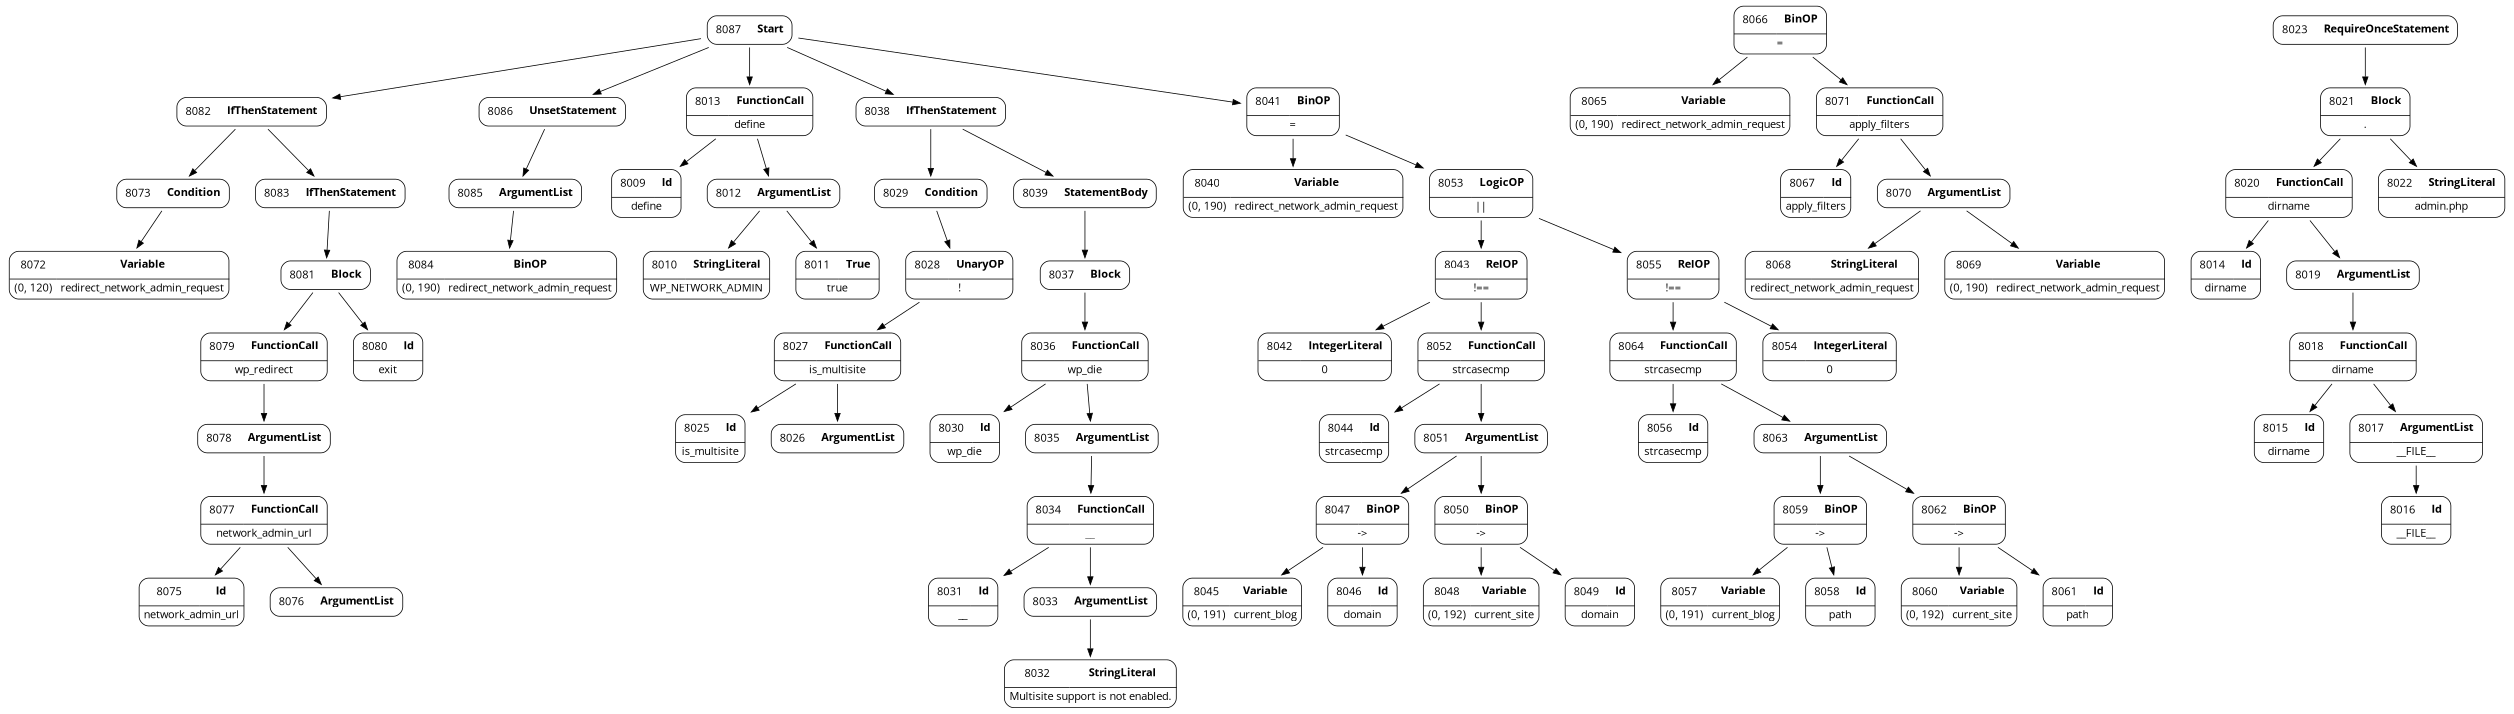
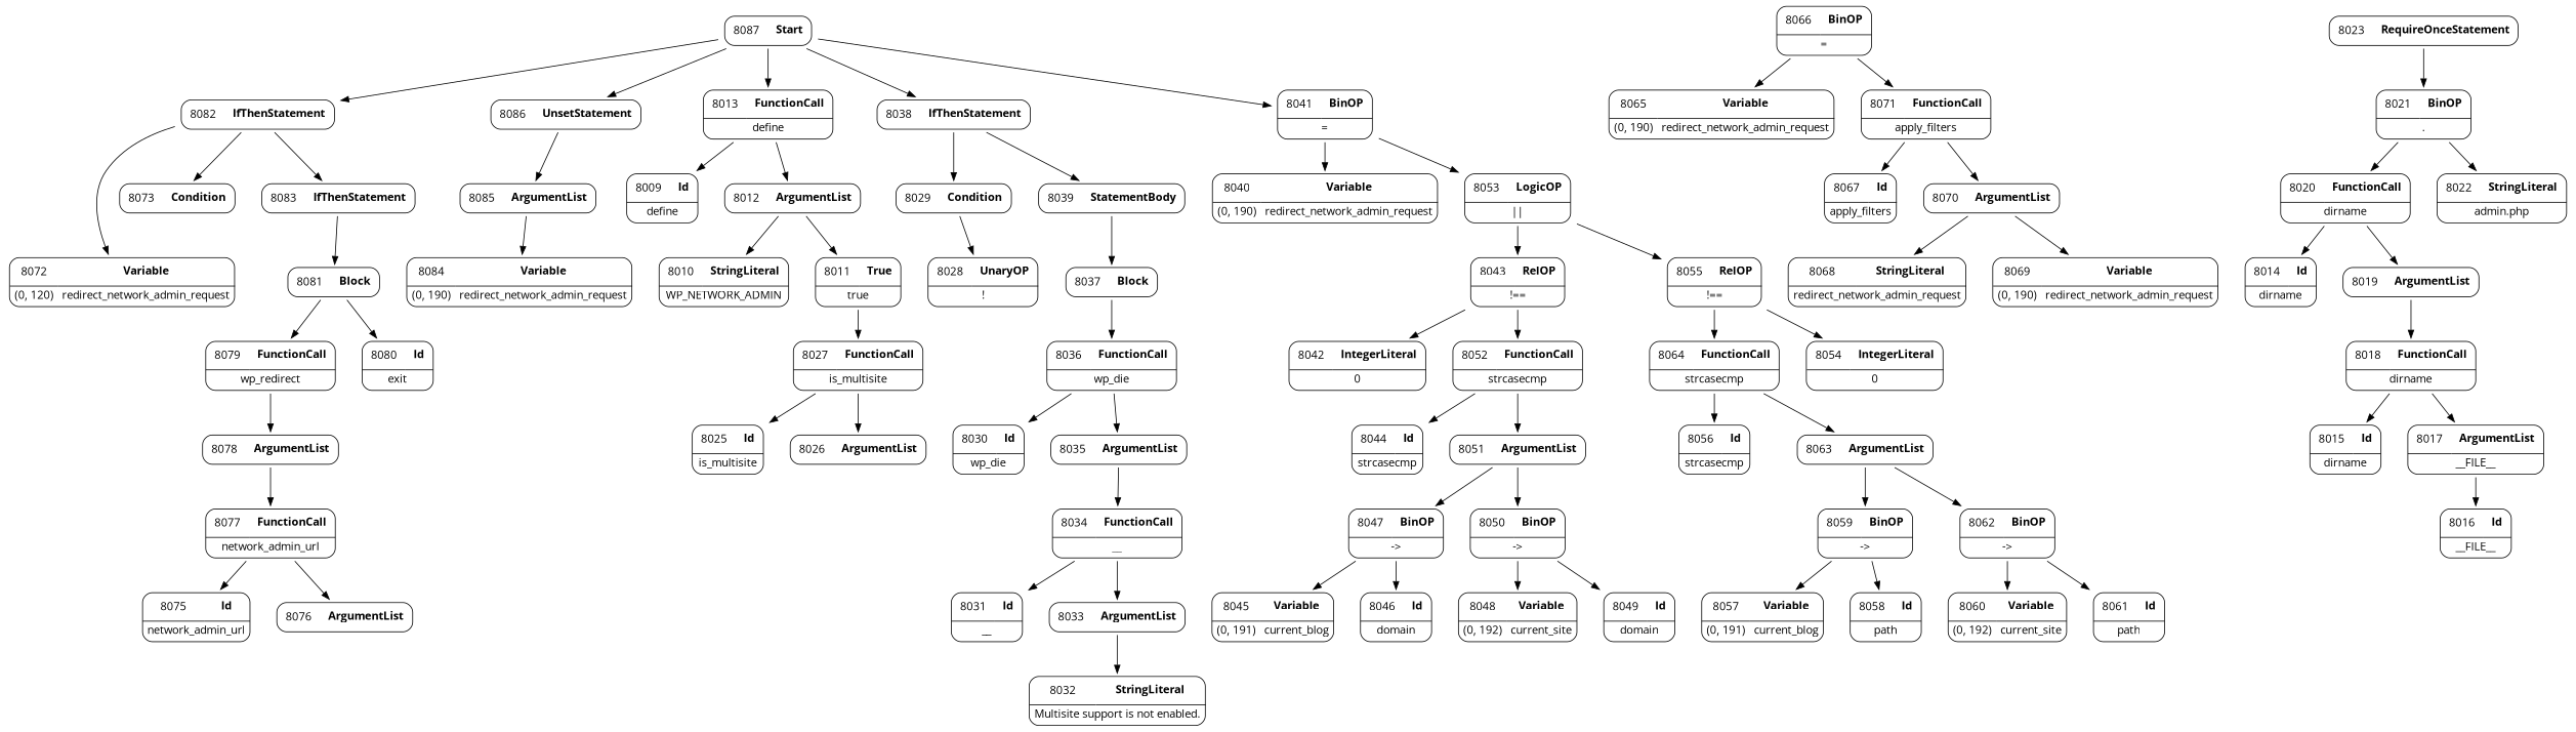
  digraph {
    fontname="Open Sans"
    node [fontname="Open Sans" shape=none]
    edge [fontname="Open Sans" weight=2]
    n1 [label=<<TABLE border='1' cellspacing='0' cellpadding='10' style='rounded' ><TR><TD border='0'>8064</TD><TD border='0'><B>FunctionCall</B></TD></TR><HR/><TR><TD border='0' cellpadding='5' colspan='2'>strcasecmp</TD></TR></TABLE>>]
    n2 [label=<<TABLE border='1' cellspacing='0' cellpadding='10' style='rounded' ><TR><TD border='0'>8056</TD><TD border='0'><B>Id</B></TD></TR><HR/><TR><TD border='0' cellpadding='5' colspan='2'>strcasecmp</TD></TR></TABLE>>]
    n3 [label=<<TABLE border='1' cellspacing='0' cellpadding='10' style='rounded' ><TR><TD border='0'>8063</TD><TD border='0'><B>ArgumentList</B></TD></TR></TABLE>>]
    n4 [label=<<TABLE border='1' cellspacing='0' cellpadding='10' style='rounded' ><TR><TD border='0'>8059</TD><TD border='0'><B>BinOP</B></TD></TR><HR/><TR><TD border='0' cellpadding='5' colspan='2'>-&gt;</TD></TR></TABLE>>]
    n5 [label=<<TABLE border='1' cellspacing='0' cellpadding='10' style='rounded' ><TR><TD border='0'>8062</TD><TD border='0'><B>BinOP</B></TD></TR><HR/><TR><TD border='0' cellpadding='5' colspan='2'>-&gt;</TD></TR></TABLE>>]
    n6 [label=<<TABLE border='1' cellspacing='0' cellpadding='10' style='rounded' ><TR><TD border='0'>8057</TD><TD border='0'><B>Variable</B></TD></TR><HR/><TR><TD border='0' cellpadding='5'>(0, 191)</TD><TD border='0' cellpadding='5'>current_blog</TD></TR></TABLE>>]
    n7 [label=<<TABLE border='1' cellspacing='0' cellpadding='10' style='rounded' ><TR><TD border='0'>8058</TD><TD border='0'><B>Id</B></TD></TR><HR/><TR><TD border='0' cellpadding='5' colspan='2'>path</TD></TR></TABLE>>]
    n8 [label=<<TABLE border='1' cellspacing='0' cellpadding='10' style='rounded' ><TR><TD border='0'>8060</TD><TD border='0'><B>Variable</B></TD></TR><HR/><TR><TD border='0' cellpadding='5'>(0, 192)</TD><TD border='0' cellpadding='5'>current_site</TD></TR></TABLE>>]
    n9 [label=<<TABLE border='1' cellspacing='0' cellpadding='10' style='rounded' ><TR><TD border='0'>8061</TD><TD border='0'><B>Id</B></TD></TR><HR/><TR><TD border='0' cellpadding='5' colspan='2'>path</TD></TR></TABLE>>]
    n10 [label=<<TABLE border='1' cellspacing='0' cellpadding='10' style='rounded' ><TR><TD border='0'>8065</TD><TD border='0'><B>Variable</B></TD></TR><HR/><TR><TD border='0' cellpadding='5'>(0, 190)</TD><TD border='0' cellpadding='5'>redirect_network_admin_request</TD></TR></TABLE>>]
    n11 [label=<<TABLE border='1' cellspacing='0' cellpadding='10' style='rounded' ><TR><TD border='0'>8066</TD><TD border='0'><B>BinOP</B></TD></TR><HR/><TR><TD border='0' cellpadding='5' colspan='2'>=</TD></TR></TABLE>>]
    n12 [label=<<TABLE border='1' cellspacing='0' cellpadding='10' style='rounded' ><TR><TD border='0'>8071</TD><TD border='0'><B>FunctionCall</B></TD></TR><HR/><TR><TD border='0' cellpadding='5' colspan='2'>apply_filters</TD></TR></TABLE>>]
    n13 [label=<<TABLE border='1' cellspacing='0' cellpadding='10' style='rounded' ><TR><TD border='0'>8067</TD><TD border='0'><B>Id</B></TD></TR><HR/><TR><TD border='0' cellpadding='5' colspan='2'>apply_filters</TD></TR></TABLE>>]
    n14 [label=<<TABLE border='1' cellspacing='0' cellpadding='10' style='rounded' ><TR><TD border='0'>8070</TD><TD border='0'><B>ArgumentList</B></TD></TR></TABLE>>]
    n15 [label=<<TABLE border='1' cellspacing='0' cellpadding='10' style='rounded' ><TR><TD border='0'>8068</TD><TD border='0'><B>StringLiteral</B></TD></TR><HR/><TR><TD border='0' cellpadding='5' colspan='2'>redirect_network_admin_request</TD></TR></TABLE>>]
    n16 [label=<<TABLE border='1' cellspacing='0' cellpadding='10' style='rounded' ><TR><TD border='0'>8069</TD><TD border='0'><B>Variable</B></TD></TR><HR/><TR><TD border='0' cellpadding='5'>(0, 190)</TD><TD border='0' cellpadding='5'>redirect_network_admin_request</TD></TR></TABLE>>]
    n17 [label=<<TABLE border='1' cellspacing='0' cellpadding='10' style='rounded' ><TR><TD border='0'>8072</TD><TD border='0'><B>Variable</B></TD></TR><HR/><TR><TD border='0' cellpadding='5'>(0, 120)</TD><TD border='0' cellpadding='5'>redirect_network_admin_request</TD></TR></TABLE>>]
    n18 [label=<<TABLE border='1' cellspacing='0' cellpadding='10' style='rounded' ><TR><TD border='0'>8073</TD><TD border='0'><B>Condition</B></TD></TR></TABLE>>]
    n19 [label=<<TABLE border='1' cellspacing='0' cellpadding='10' style='rounded' ><TR><TD border='0'>8075</TD><TD border='0'><B>Id</B></TD></TR><HR/><TR><TD border='0' cellpadding='5' colspan='2'>network_admin_url</TD></TR></TABLE>>]
    n20 [label=<<TABLE border='1' cellspacing='0' cellpadding='10' style='rounded' ><TR><TD border='0'>8076</TD><TD border='0'><B>ArgumentList</B></TD></TR></TABLE>>]
    n21 [label=<<TABLE border='1' cellspacing='0' cellpadding='10' style='rounded' ><TR><TD border='0'>8077</TD><TD border='0'><B>FunctionCall</B></TD></TR><HR/><TR><TD border='0' cellpadding='5' colspan='2'>network_admin_url</TD></TR></TABLE>>]
    n22 [label=<<TABLE border='1' cellspacing='0' cellpadding='10' style='rounded' ><TR><TD border='0'>8078</TD><TD border='0'><B>ArgumentList</B></TD></TR></TABLE>>]
    n23 [label=<<TABLE border='1' cellspacing='0' cellpadding='10' style='rounded' ><TR><TD border='0'>8079</TD><TD border='0'><B>FunctionCall</B></TD></TR><HR/><TR><TD border='0' cellpadding='5' colspan='2'>wp_redirect</TD></TR></TABLE>>]
    n24 [label=<<TABLE border='1' cellspacing='0' cellpadding='10' style='rounded' ><TR><TD border='0'>8080</TD><TD border='0'><B>Id</B></TD></TR><HR/><TR><TD border='0' cellpadding='5' colspan='2'>exit</TD></TR></TABLE>>]
    n25 [label=<<TABLE border='1' cellspacing='0' cellpadding='10' style='rounded' ><TR><TD border='0'>8081</TD><TD border='0'><B>Block</B></TD></TR></TABLE>>]
    n26 [label=<<TABLE border='1' cellspacing='0' cellpadding='10' style='rounded' ><TR><TD border='0'>8082</TD><TD border='0'><B>IfThenStatement</B></TD></TR></TABLE>>]
    n27 [label=<<TABLE border='1' cellspacing='0' cellpadding='10' style='rounded' ><TR><TD border='0'>8083</TD><TD border='0'><B>IfThenStatement</B></TD></TR></TABLE>>]
-   n28 [label=<<TABLE border='1' cellspacing='0' cellpadding='10' style='rounded' ><TR><TD border='0'>8084</TD><TD border='0'><B>BinOP</B></TD></TR><HR/><TR><TD border='0' cellpadding='5'>(0, 190)</TD><TD border='0' cellpadding='5'>redirect_network_admin_request</TD></TR></TABLE>>]
+   n28 [label=<<TABLE border='1' cellspacing='0' cellpadding='10' style='rounded' ><TR><TD border='0'>8084</TD><TD border='0'><B>Variable</B></TD></TR><HR/><TR><TD border='0' cellpadding='5'>(0, 190)</TD><TD border='0' cellpadding='5'>redirect_network_admin_request</TD></TR></TABLE>>]
    n29 [label=<<TABLE border='1' cellspacing='0' cellpadding='10' style='rounded' ><TR><TD border='0'>8085</TD><TD border='0'><B>ArgumentList</B></TD></TR></TABLE>>]
    n30 [label=<<TABLE border='1' cellspacing='0' cellpadding='10' style='rounded' ><TR><TD border='0'>8086</TD><TD border='0'><B>UnsetStatement</B></TD></TR></TABLE>>]
    n31 [label=<<TABLE border='1' cellspacing='0' cellpadding='10' style='rounded' ><TR><TD border='0'>8087</TD><TD border='0'><B>Start</B></TD></TR></TABLE>>]
    n32 [label=<<TABLE border='1' cellspacing='0' cellpadding='10' style='rounded' ><TR><TD border='0'>8013</TD><TD border='0'><B>FunctionCall</B></TD></TR><HR/><TR><TD border='0' cellpadding='5' colspan='2'>define</TD></TR></TABLE>>]
    n33 [label=<<TABLE border='1' cellspacing='0' cellpadding='10' style='rounded' ><TR><TD border='0'>8038</TD><TD border='0'><B>IfThenStatement</B></TD></TR></TABLE>>]
    n34 [label=<<TABLE border='1' cellspacing='0' cellpadding='10' style='rounded' ><TR><TD border='0'>8041</TD><TD border='0'><B>BinOP</B></TD></TR><HR/><TR><TD border='0' cellpadding='5' colspan='2'>=</TD></TR></TABLE>>]
    n35 [label=<<TABLE border='1' cellspacing='0' cellpadding='10' style='rounded' ><TR><TD border='0'>8009</TD><TD border='0'><B>Id</B></TD></TR><HR/><TR><TD border='0' cellpadding='5' colspan='2'>define</TD></TR></TABLE>>]
    n36 [label=<<TABLE border='1' cellspacing='0' cellpadding='10' style='rounded' ><TR><TD border='0'>8012</TD><TD border='0'><B>ArgumentList</B></TD></TR></TABLE>>]
    n37 [label=<<TABLE border='1' cellspacing='0' cellpadding='10' style='rounded' ><TR><TD border='0'>8023</TD><TD border='0'><B>RequireOnceStatement</B></TD></TR></TABLE>>]
-   n38 [label=<<TABLE border='1' cellspacing='0' cellpadding='10' style='rounded' ><TR><TD border='0'>8021</TD><TD border='0'><B>Block</B></TD></TR><HR/><TR><TD border='0' cellpadding='5' colspan='2'>.</TD></TR></TABLE>>]
+   n38 [label=<<TABLE border='1' cellspacing='0' cellpadding='10' style='rounded' ><TR><TD border='0'>8021</TD><TD border='0'><B>BinOP</B></TD></TR><HR/><TR><TD border='0' cellpadding='5' colspan='2'>.</TD></TR></TABLE>>]
    n39 [label=<<TABLE border='1' cellspacing='0' cellpadding='10' style='rounded' ><TR><TD border='0'>8029</TD><TD border='0'><B>Condition</B></TD></TR></TABLE>>]
    n40 [label=<<TABLE border='1' cellspacing='0' cellpadding='10' style='rounded' ><TR><TD border='0'>8039</TD><TD border='0'><B>StatementBody</B></TD></TR></TABLE>>]
    n41 [label=<<TABLE border='1' cellspacing='0' cellpadding='10' style='rounded' ><TR><TD border='0'>8040</TD><TD border='0'><B>Variable</B></TD></TR><HR/><TR><TD border='0' cellpadding='5'>(0, 190)</TD><TD border='0' cellpadding='5'>redirect_network_admin_request</TD></TR></TABLE>>]
    n42 [label=<<TABLE border='1' cellspacing='0' cellpadding='10' style='rounded' ><TR><TD border='0'>8053</TD><TD border='0'><B>LogicOP</B></TD></TR><HR/><TR><TD border='0' cellpadding='5' colspan='2'>||</TD></TR></TABLE>>]
    n43 [label=<<TABLE border='1' cellspacing='0' cellpadding='10' style='rounded' ><TR><TD border='0'>8010</TD><TD border='0'><B>StringLiteral</B></TD></TR><HR/><TR><TD border='0' cellpadding='5' colspan='2'>WP_NETWORK_ADMIN</TD></TR></TABLE>>]
    n44 [label=<<TABLE border='1' cellspacing='0' cellpadding='10' style='rounded' ><TR><TD border='0'>8011</TD><TD border='0'><B>True</B></TD></TR><HR/><TR><TD border='0' cellpadding='5' colspan='2'>true</TD></TR></TABLE>>]
    n45 [label=<<TABLE border='1' cellspacing='0' cellpadding='10' style='rounded' ><TR><TD border='0'>8020</TD><TD border='0'><B>FunctionCall</B></TD></TR><HR/><TR><TD border='0' cellpadding='5' colspan='2'>dirname</TD></TR></TABLE>>]
    n46 [label=<<TABLE border='1' cellspacing='0' cellpadding='10' style='rounded' ><TR><TD border='0'>8022</TD><TD border='0'><B>StringLiteral</B></TD></TR><HR/><TR><TD border='0' cellpadding='5' colspan='2'>admin.php</TD></TR></TABLE>>]
    n47 [label=<<TABLE border='1' cellspacing='0' cellpadding='10' style='rounded' ><TR><TD border='0'>8028</TD><TD border='0'><B>UnaryOP</B></TD></TR><HR/><TR><TD border='0' cellpadding='5' colspan='2'>!</TD></TR></TABLE>>]
    n48 [label=<<TABLE border='1' cellspacing='0' cellpadding='10' style='rounded' ><TR><TD border='0'>8037</TD><TD border='0'><B>Block</B></TD></TR></TABLE>>]
    n49 [label=<<TABLE border='1' cellspacing='0' cellpadding='10' style='rounded' ><TR><TD border='0'>8043</TD><TD border='0'><B>RelOP</B></TD></TR><HR/><TR><TD border='0' cellpadding='5' colspan='2'>!==</TD></TR></TABLE>>]
    n50 [label=<<TABLE border='1' cellspacing='0' cellpadding='10' style='rounded' ><TR><TD border='0'>8055</TD><TD border='0'><B>RelOP</B></TD></TR><HR/><TR><TD border='0' cellpadding='5' colspan='2'>!==</TD></TR></TABLE>>]
    n51 [label=<<TABLE border='1' cellspacing='0' cellpadding='10' style='rounded' ><TR><TD border='0'>8014</TD><TD border='0'><B>Id</B></TD></TR><HR/><TR><TD border='0' cellpadding='5' colspan='2'>dirname</TD></TR></TABLE>>]
    n52 [label=<<TABLE border='1' cellspacing='0' cellpadding='10' style='rounded' ><TR><TD border='0'>8015</TD><TD border='0'><B>Id</B></TD></TR><HR/><TR><TD border='0' cellpadding='5' colspan='2'>dirname</TD></TR></TABLE>>]
    n53 [label=<<TABLE border='1' cellspacing='0' cellpadding='10' style='rounded' ><TR><TD border='0'>8016</TD><TD border='0'><B>Id</B></TD></TR><HR/><TR><TD border='0' cellpadding='5' colspan='2'>__FILE__</TD></TR></TABLE>>]
    n54 [label=<<TABLE border='1' cellspacing='0' cellpadding='10' style='rounded' ><TR><TD border='0'>8017</TD><TD border='0'><B>ArgumentList</B></TD></TR><HR/><TR><TD border='0' cellpadding='5' colspan='2'>__FILE__</TD></TR></TABLE>>]
    n55 [label=<<TABLE border='1' cellspacing='0' cellpadding='10' style='rounded' ><TR><TD border='0'>8018</TD><TD border='0'><B>FunctionCall</B></TD></TR><HR/><TR><TD border='0' cellpadding='5' colspan='2'>dirname</TD></TR></TABLE>>]
    n56 [label=<<TABLE border='1' cellspacing='0' cellpadding='10' style='rounded' ><TR><TD border='0'>8019</TD><TD border='0'><B>ArgumentList</B></TD></TR></TABLE>>]
    n57 [label=<<TABLE border='1' cellspacing='0' cellpadding='10' style='rounded' ><TR><TD border='0'>8025</TD><TD border='0'><B>Id</B></TD></TR><HR/><TR><TD border='0' cellpadding='5' colspan='2'>is_multisite</TD></TR></TABLE>>]
    n58 [label=<<TABLE border='1' cellspacing='0' cellpadding='10' style='rounded' ><TR><TD border='0'>8026</TD><TD border='0'><B>ArgumentList</B></TD></TR></TABLE>>]
    n59 [label=<<TABLE border='1' cellspacing='0' cellpadding='10' style='rounded' ><TR><TD border='0'>8027</TD><TD border='0'><B>FunctionCall</B></TD></TR><HR/><TR><TD border='0' cellpadding='5' colspan='2'>is_multisite</TD></TR></TABLE>>]
    n60 [label=<<TABLE border='1' cellspacing='0' cellpadding='10' style='rounded' ><TR><TD border='0'>8030</TD><TD border='0'><B>Id</B></TD></TR><HR/><TR><TD border='0' cellpadding='5' colspan='2'>wp_die</TD></TR></TABLE>>]
    n61 [label=<<TABLE border='1' cellspacing='0' cellpadding='10' style='rounded' ><TR><TD border='0'>8031</TD><TD border='0'><B>Id</B></TD></TR><HR/><TR><TD border='0' cellpadding='5' colspan='2'>__</TD></TR></TABLE>>]
    n62 [label=<<TABLE border='1' cellspacing='0' cellpadding='10' style='rounded' ><TR><TD border='0'>8032</TD><TD border='0'><B>StringLiteral</B></TD></TR><HR/><TR><TD border='0' cellpadding='5' colspan='2'>Multisite support is not enabled.</TD></TR></TABLE>>]
    n63 [label=<<TABLE border='1' cellspacing='0' cellpadding='10' style='rounded' ><TR><TD border='0'>8033</TD><TD border='0'><B>ArgumentList</B></TD></TR></TABLE>>]
    n64 [label=<<TABLE border='1' cellspacing='0' cellpadding='10' style='rounded' ><TR><TD border='0'>8034</TD><TD border='0'><B>FunctionCall</B></TD></TR><HR/><TR><TD border='0' cellpadding='5' colspan='2'>__</TD></TR></TABLE>>]
    n65 [label=<<TABLE border='1' cellspacing='0' cellpadding='10' style='rounded' ><TR><TD border='0'>8035</TD><TD border='0'><B>ArgumentList</B></TD></TR></TABLE>>]
    n66 [label=<<TABLE border='1' cellspacing='0' cellpadding='10' style='rounded' ><TR><TD border='0'>8036</TD><TD border='0'><B>FunctionCall</B></TD></TR><HR/><TR><TD border='0' cellpadding='5' colspan='2'>wp_die</TD></TR></TABLE>>]
    n67 [label=<<TABLE border='1' cellspacing='0' cellpadding='10' style='rounded' ><TR><TD border='0'>8042</TD><TD border='0'><B>IntegerLiteral</B></TD></TR><HR/><TR><TD border='0' cellpadding='5' colspan='2'>0</TD></TR></TABLE>>]
    n68 [label=<<TABLE border='1' cellspacing='0' cellpadding='10' style='rounded' ><TR><TD border='0'>8052</TD><TD border='0'><B>FunctionCall</B></TD></TR><HR/><TR><TD border='0' cellpadding='5' colspan='2'>strcasecmp</TD></TR></TABLE>>]
    n69 [label=<<TABLE border='1' cellspacing='0' cellpadding='10' style='rounded' ><TR><TD border='0'>8054</TD><TD border='0'><B>IntegerLiteral</B></TD></TR><HR/><TR><TD border='0' cellpadding='5' colspan='2'>0</TD></TR></TABLE>>]
    n70 [label=<<TABLE border='1' cellspacing='0' cellpadding='10' style='rounded' ><TR><TD border='0'>8044</TD><TD border='0'><B>Id</B></TD></TR><HR/><TR><TD border='0' cellpadding='5' colspan='2'>strcasecmp</TD></TR></TABLE>>]
    n71 [label=<<TABLE border='1' cellspacing='0' cellpadding='10' style='rounded' ><TR><TD border='0'>8051</TD><TD border='0'><B>ArgumentList</B></TD></TR></TABLE>>]
    n72 [label=<<TABLE border='1' cellspacing='0' cellpadding='10' style='rounded' ><TR><TD border='0'>8047</TD><TD border='0'><B>BinOP</B></TD></TR><HR/><TR><TD border='0' cellpadding='5' colspan='2'>-&gt;</TD></TR></TABLE>>]
    n73 [label=<<TABLE border='1' cellspacing='0' cellpadding='10' style='rounded' ><TR><TD border='0'>8050</TD><TD border='0'><B>BinOP</B></TD></TR><HR/><TR><TD border='0' cellpadding='5' colspan='2'>-&gt;</TD></TR></TABLE>>]
    n74 [label=<<TABLE border='1' cellspacing='0' cellpadding='10' style='rounded' ><TR><TD border='0'>8045</TD><TD border='0'><B>Variable</B></TD></TR><HR/><TR><TD border='0' cellpadding='5'>(0, 191)</TD><TD border='0' cellpadding='5'>current_blog</TD></TR></TABLE>>]
    n75 [label=<<TABLE border='1' cellspacing='0' cellpadding='10' style='rounded' ><TR><TD border='0'>8046</TD><TD border='0'><B>Id</B></TD></TR><HR/><TR><TD border='0' cellpadding='5' colspan='2'>domain</TD></TR></TABLE>>]
    n76 [label=<<TABLE border='1' cellspacing='0' cellpadding='10' style='rounded' ><TR><TD border='0'>8048</TD><TD border='0'><B>Variable</B></TD></TR><HR/><TR><TD border='0' cellpadding='5'>(0, 192)</TD><TD border='0' cellpadding='5'>current_site</TD></TR></TABLE>>]
    n77 [label=<<TABLE border='1' cellspacing='0' cellpadding='10' style='rounded' ><TR><TD border='0'>8049</TD><TD border='0'><B>Id</B></TD></TR><HR/><TR><TD border='0' cellpadding='5' colspan='2'>domain</TD></TR></TABLE>>]
    n1 -> n2
    n1 -> n3
    n3 -> n4
    n3 -> n5
    n4 -> n6
    n4 -> n7
    n5 -> n8
    n5 -> n9
    n11 -> n10
    n11 -> n12
    n12 -> n13
    n12 -> n14
    n14 -> n15
    n14 -> n16
-   n18 -> n17
+   n26 -> n17
    n21 -> n19
    n21 -> n20
    n22 -> n21
    n23 -> n22
    n25 -> n23
    n25 -> n24
    n26 -> n18
    n26 -> n27
    n27 -> n25
    n29 -> n28
    n30 -> n29
    n31 -> n26
    n31 -> n30
    n31 -> n32
    n31 -> n33
    n31 -> n34
    n32 -> n35
    n32 -> n36
    n33 -> n39
    n33 -> n40
    n34 -> n41
    n34 -> n42
    n36 -> n43
    n36 -> n44
    n37 -> n38
    n38 -> n45
    n38 -> n46
    n39 -> n47
    n40 -> n48
    n42 -> n49
    n42 -> n50
    n45 -> n51
    n45 -> n56
-   n47 -> n59
+   n44 -> n59
    n48 -> n66
    n49 -> n67
    n49 -> n68
    n50 -> n1
    n50 -> n69
    n54 -> n53
    n55 -> n52
    n55 -> n54
    n56 -> n55
    n59 -> n57
    n59 -> n58
    n63 -> n62
    n64 -> n61
    n64 -> n63
    n65 -> n64
    n66 -> n60
    n66 -> n65
    n68 -> n70
    n68 -> n71
    n71 -> n72
    n71 -> n73
    n72 -> n74
    n72 -> n75
    n73 -> n76
    n73 -> n77
  }
